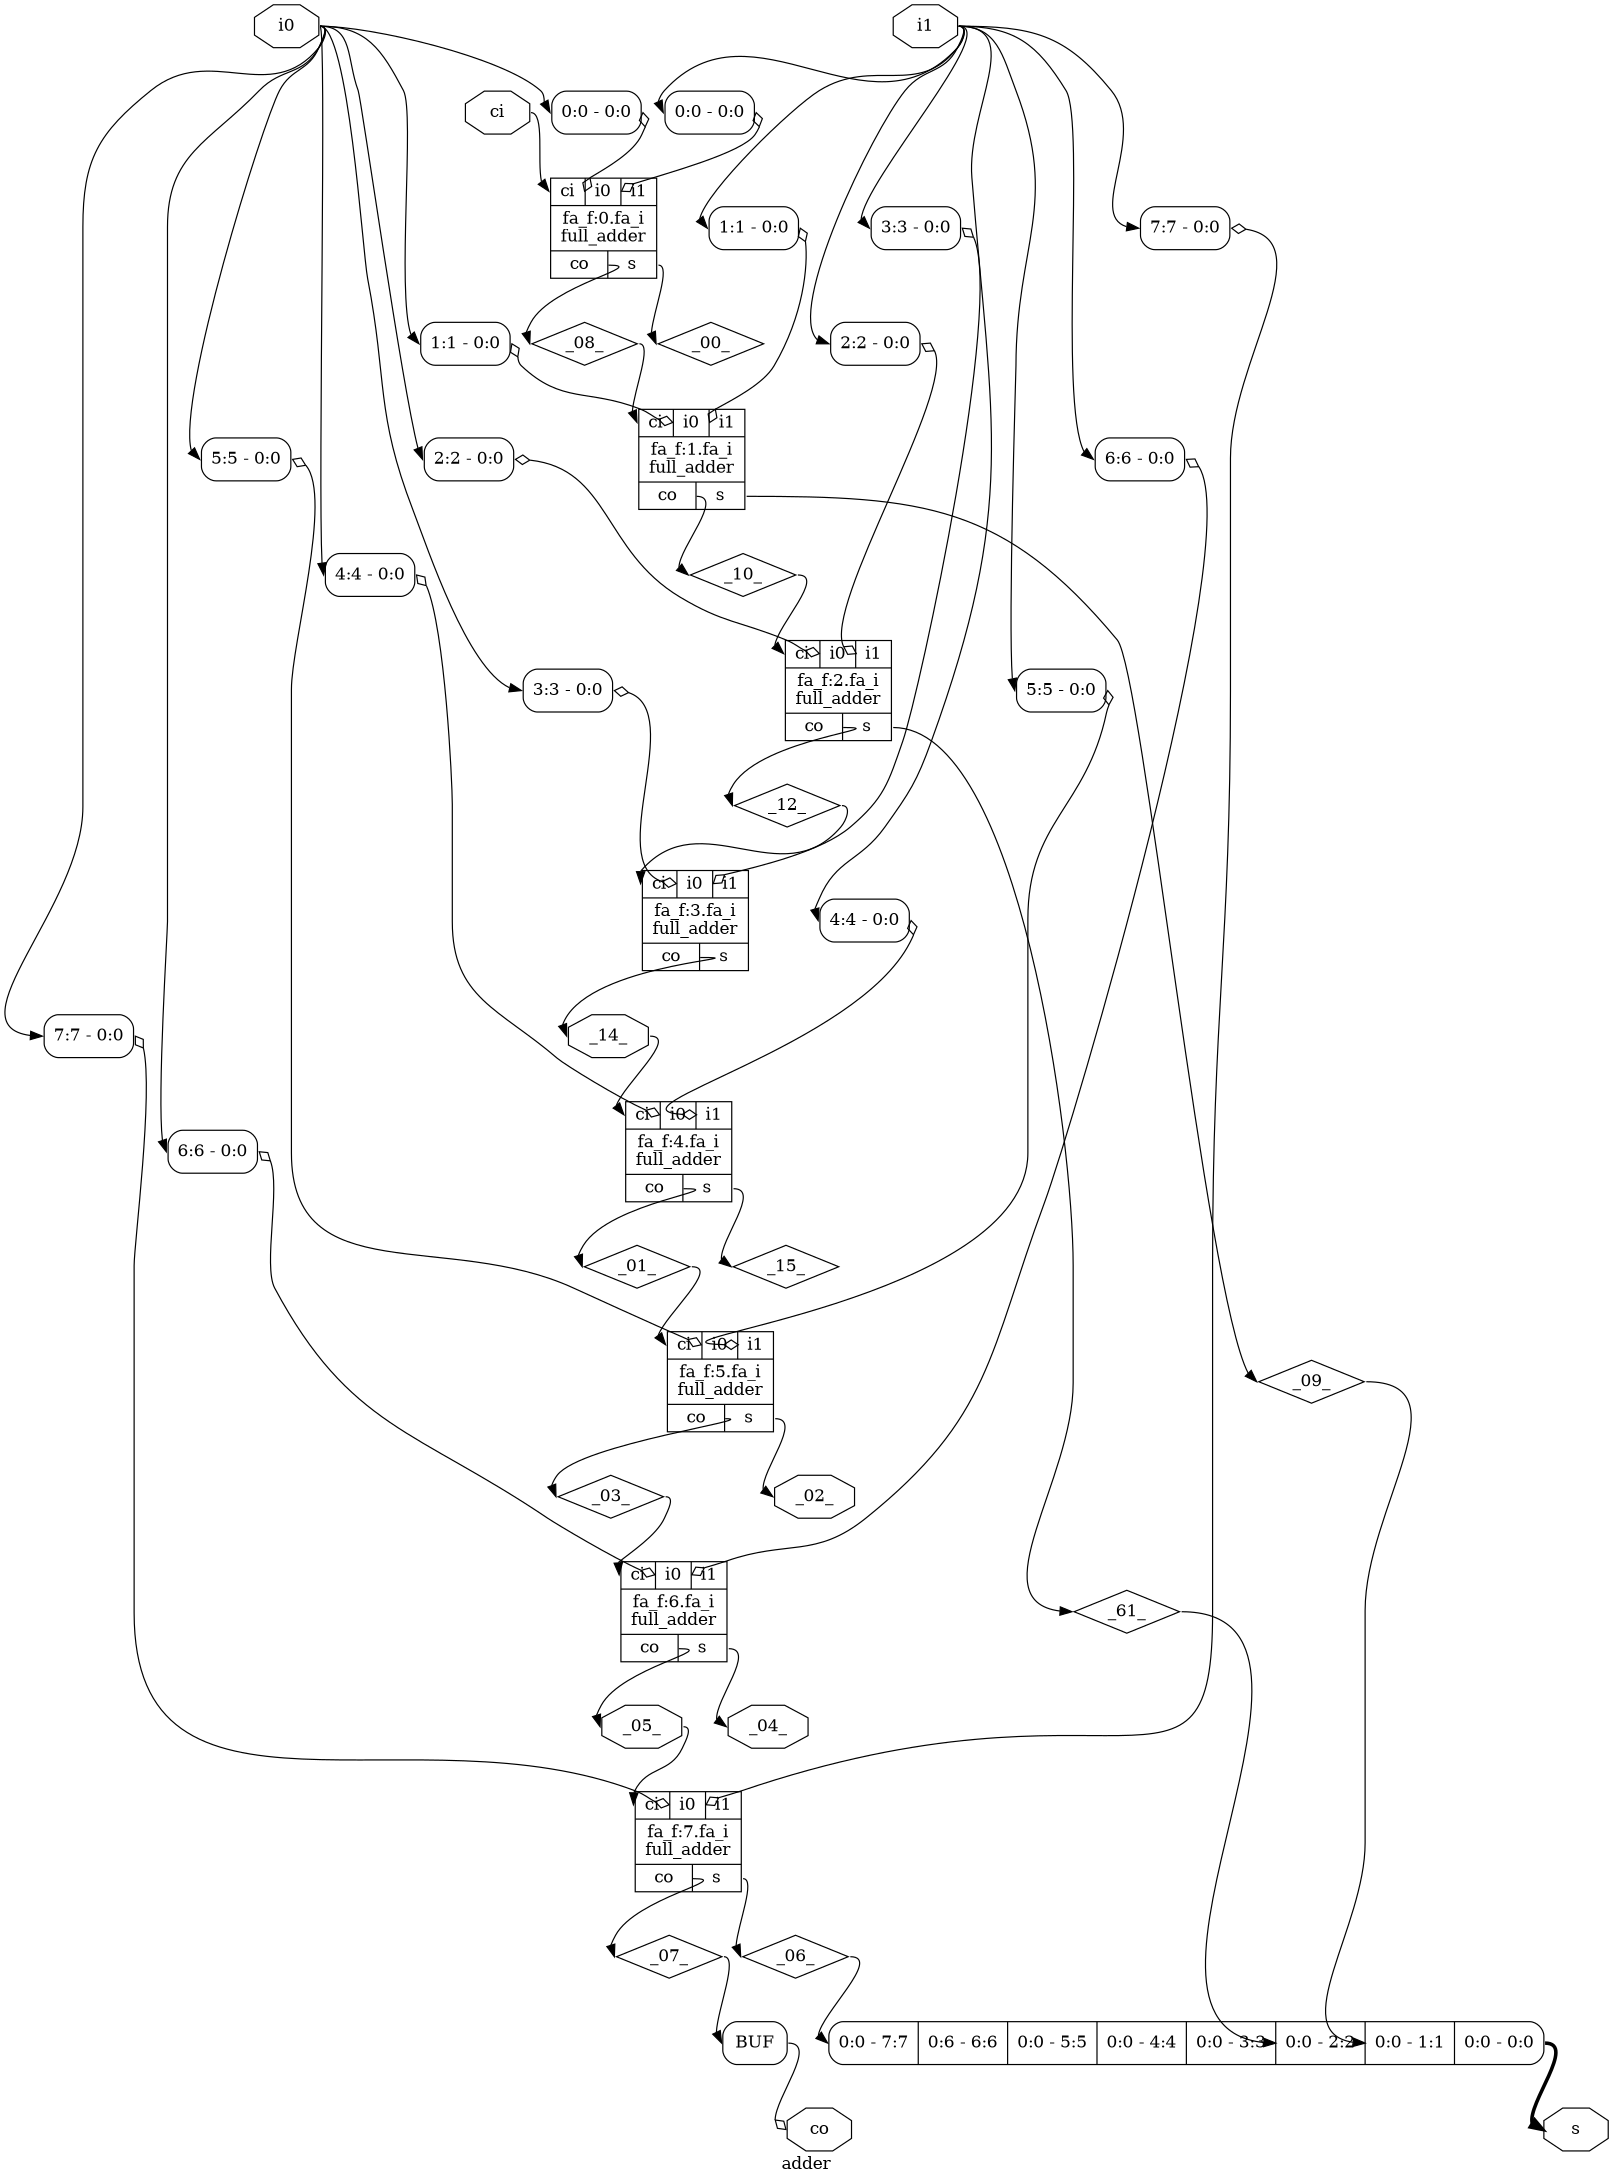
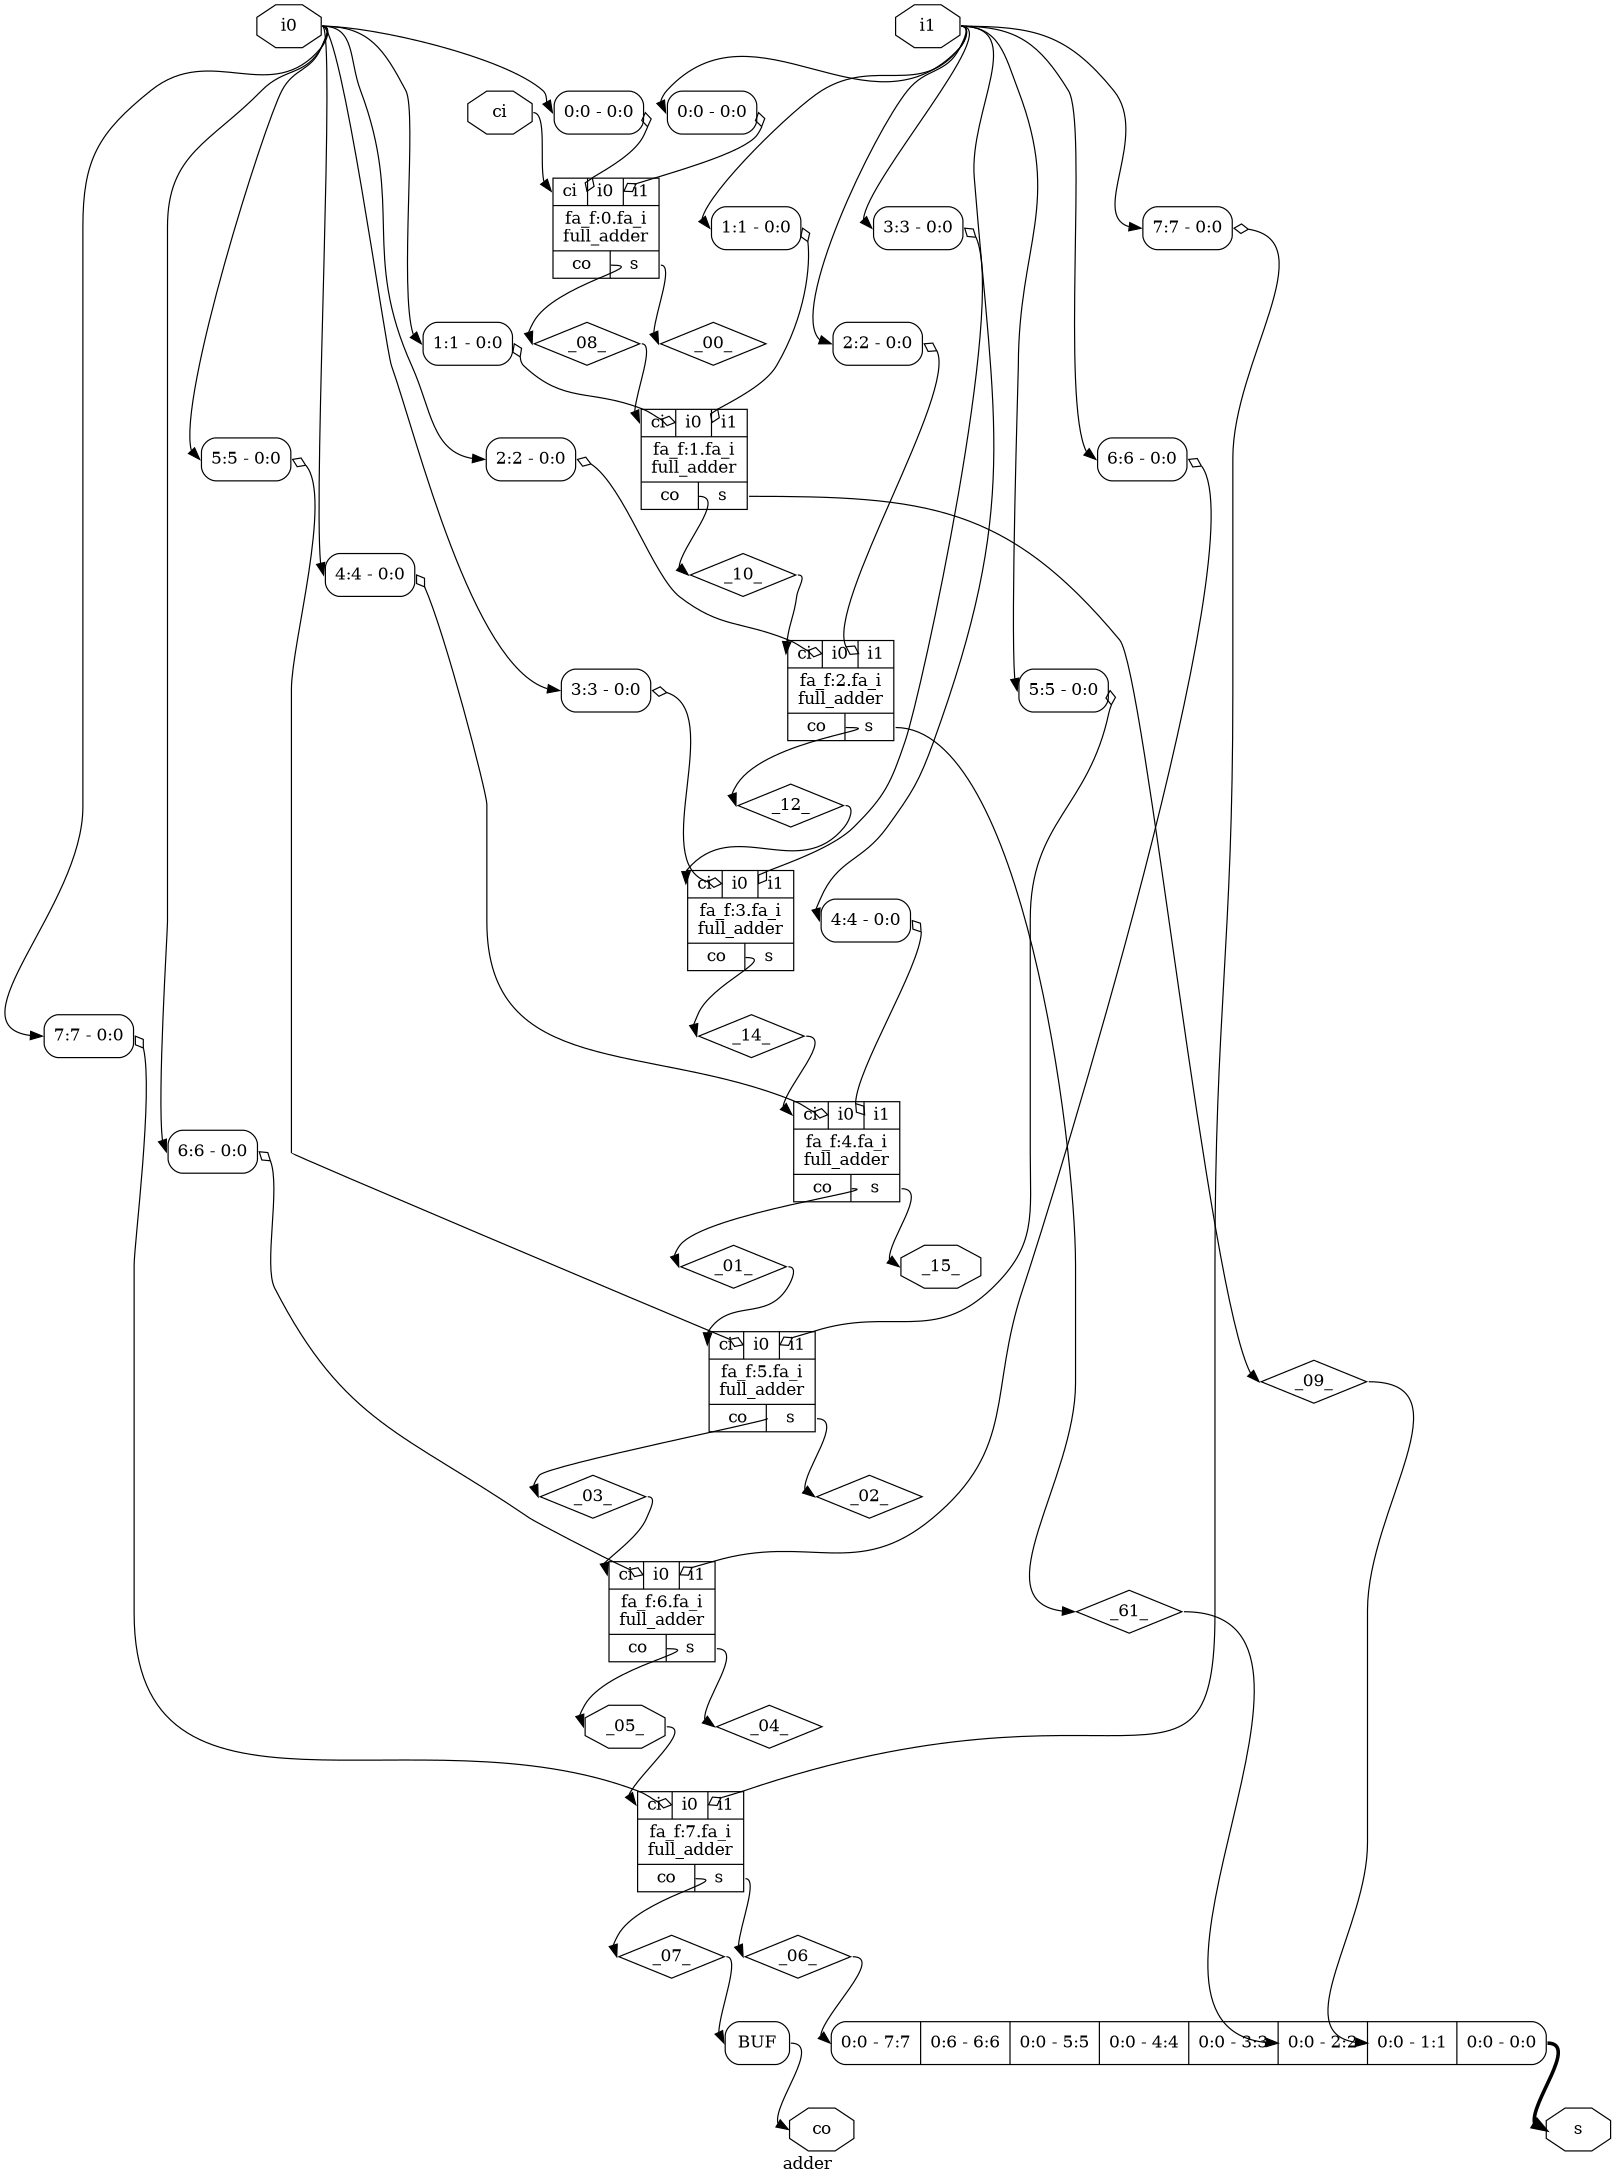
  digraph {
    label=adder
    rankdir=TB
    remincross=true
    node [shape=record]
    edge [color=black headport=w tailport=e]
    n1 [color=black fontcolor=black label=s shape=octagon]
    n2 [color=black fontcolor=black label=i1 shape=octagon]
    n3 [label="<s0> 7:7 - 0:0 " style=rounded]
    n4 [label="<s0> 6:6 - 0:0 " style=rounded]
    n5 [label="<s0> 5:5 - 0:0 " style=rounded]
    n6 [label="<s0> 4:4 - 0:0 " style=rounded]
    n7 [label="<s0> 3:3 - 0:0 " style=rounded]
    n8 [label="<s0> 2:2 - 0:0 " style=rounded]
    n9 [label="<s0> 1:1 - 0:0 " style=rounded]
    n10 [label="<s0> 0:0 - 0:0 " style=rounded]
    n11 [label="{{<p5> ci|<p3> i0|<p2> i1}|fa_f:7.fa_i\nfull_adder|{<p4> co|<p1> s}}"]
    n12 [label="{{<p5> ci|<p3> i0|<p2> i1}|fa_f:6.fa_i\nfull_adder|{<p4> co|<p1> s}}"]
    n13 [label="{{<p5> ci|<p3> i0|<p2> i1}|fa_f:5.fa_i\nfull_adder|{<p4> co|<p1> s}}"]
    n14 [label="{{<p5> ci|<p3> i0|<p2> i1}|fa_f:4.fa_i\nfull_adder|{<p4> co|<p1> s}}"]
    n15 [label="{{<p5> ci|<p3> i0|<p2> i1}|fa_f:3.fa_i\nfull_adder|{<p4> co|<p1> s}}"]
    n16 [label="{{<p5> ci|<p3> i0|<p2> i1}|fa_f:2.fa_i\nfull_adder|{<p4> co|<p1> s}}"]
    n17 [label="{{<p5> ci|<p3> i0|<p2> i1}|fa_f:1.fa_i\nfull_adder|{<p4> co|<p1> s}}"]
    n18 [label="{{<p5> ci|<p3> i0|<p2> i1}|fa_f:0.fa_i\nfull_adder|{<p4> co|<p1> s}}"]
    n19 [color=black fontcolor=black label=i0 shape=octagon]
    n20 [label="<s0> 7:7 - 0:0 " style=rounded]
    n21 [label="<s0> 6:6 - 0:0 " style=rounded]
    n22 [label="<s0> 5:5 - 0:0 " style=rounded]
    n23 [label="<s0> 4:4 - 0:0 " style=rounded]
    n24 [label="<s0> 3:3 - 0:0 " style=rounded]
    n25 [label="<s0> 2:2 - 0:0 " style=rounded]
    n26 [label="<s0> 1:1 - 0:0 " style=rounded]
    n27 [label="<s0> 0:0 - 0:0 " style=rounded]
    n28 [color=black fontcolor=black label=co shape=octagon]
    n29 [color=black fontcolor=black label=ci shape=octagon]
    n30 [color=black fontcolor=black label=_08_ shape=diamond]
    n31 [color=black fontcolor=black label=_00_ shape=diamond]
-   n32 [color=black fontcolor=black label=_15_ shape=diamond]
+   n32 [color=black fontcolor=black label=_15_ shape=octagon]
    n33 [label="<s7> 0:0 - 7:7 |<s6> 0:6 - 6:6 |<s5> 0:0 - 5:5 |<s4> 0:0 - 4:4 |<s3> 0:0 - 3:3 |<s2> 0:0 - 2:2 |<s1> 0:0 - 1:1 |<s0> 0:0 - 0:0 " style=rounded]
-   n34 [color=black fontcolor=black label=_14_ shape=octagon]
+   n34 [color=black fontcolor=black label=_14_ shape=diamond]
    n35 [color=black fontcolor=black label=_01_ shape=diamond]
    n36 [color=black fontcolor=black label=_12_ shape=diamond]
    n37 [color=black fontcolor=black label=_61_ shape=diamond]
    n38 [color=black fontcolor=black label=_10_ shape=diamond]
    n39 [color=black fontcolor=black label=_09_ shape=diamond]
    n40 [color=black fontcolor=black label=_07_ shape=diamond]
    n41 [label=BUF shape=box style=rounded]
    n42 [color=black fontcolor=black label=_06_ shape=diamond]
    n43 [color=black fontcolor=black label=_05_ shape=octagon]
-   n44 [color=black fontcolor=black label=_04_ shape=octagon]
+   n44 [color=black fontcolor=black label=_04_ shape=diamond]
    n45 [color=black fontcolor=black label=_03_ shape=diamond]
-   n46 [color=black fontcolor=black label=_02_ shape=octagon]
+   n46 [color=black fontcolor=black label=_02_ shape=diamond]
    n2 -> n3 [headport="s0:w"]
    n2 -> n4 [headport="s0:w"]
    n2 -> n5 [headport="s0:w"]
    n2 -> n6 [headport="s0:w"]
    n2 -> n7 [headport="s0:w"]
    n2 -> n8 [headport="s0:w"]
    n2 -> n9 [headport="s0:w"]
    n2 -> n10 [headport="s0:w"]
    n3 -> n11 [arrowhead=odiamond arrowtail=odiamond dir=both headport="p2:w"]
    n4 -> n12 [arrowhead=odiamond arrowtail=odiamond dir=both headport="p2:w"]
    n5 -> n13 [arrowhead=odiamond arrowtail=odiamond dir=both headport="p2:w"]
    n6 -> n14 [arrowhead=odiamond arrowtail=odiamond dir=both headport="p2:w"]
    n7 -> n15 [arrowhead=odiamond arrowtail=odiamond dir=both headport="p2:w"]
    n8 -> n16 [arrowhead=odiamond arrowtail=odiamond dir=both headport="p2:w"]
    n9 -> n17 [arrowhead=odiamond arrowtail=odiamond dir=both headport="p2:w"]
    n10 -> n18 [arrowhead=odiamond arrowtail=odiamond dir=both headport="p2:w"]
    n11 -> n40 [tailport="p4:e"]
    n11 -> n42 [tailport="p1:e"]
    n12 -> n43 [tailport="p4:e"]
    n12 -> n44 [tailport="p1:e"]
    n13 -> n45 [tailport="p4:e"]
    n13 -> n46 [tailport="p1:e"]
    n14 -> n32 [tailport="p1:e"]
    n14 -> n35 [tailport="p4:e"]
    n15 -> n34 [tailport="p4:e"]
    n16 -> n36 [tailport="p4:e"]
    n16 -> n37 [tailport="p1:e"]
    n17 -> n38 [tailport="p4:e"]
    n17 -> n39 [tailport="p1:e"]
    n18 -> n30 [tailport="p4:e"]
    n18 -> n31 [tailport="p1:e"]
    n19 -> n20 [headport="s0:w"]
    n19 -> n21 [headport="s0:w"]
    n19 -> n22 [headport="s0:w"]
    n19 -> n23 [headport="s0:w"]
    n19 -> n24 [headport="s0:w"]
    n19 -> n25 [headport="s0:w"]
    n19 -> n26 [headport="s0:w"]
    n19 -> n27 [headport="s0:w"]
    n20 -> n11 [arrowhead=odiamond arrowtail=odiamond dir=both headport="p3:w"]
    n21 -> n12 [arrowhead=odiamond arrowtail=odiamond dir=both headport="p3:w"]
    n22 -> n13 [arrowhead=odiamond arrowtail=odiamond dir=both headport="p3:w"]
    n23 -> n14 [arrowhead=odiamond arrowtail=odiamond dir=both headport="p3:w"]
    n24 -> n15 [arrowhead=odiamond arrowtail=odiamond dir=both headport="p3:w"]
    n25 -> n16 [arrowhead=odiamond arrowtail=odiamond dir=both headport="p3:w"]
    n26 -> n17 [arrowhead=odiamond arrowtail=odiamond dir=both headport="p3:w"]
    n27 -> n18 [arrowhead=odiamond arrowtail=odiamond dir=both headport="p3:w"]
    n29 -> n18 [headport="p5:w"]
    n30 -> n17 [headport="p5:w"]
    n33 -> n1 [style="setlinewidth(3)"]
    n34 -> n14 [headport="p5:w"]
    n35 -> n13 [headport="p5:w"]
    n36 -> n15 [headport="p5:w"]
    n37 -> n33 [headport="s2:w"]
    n38 -> n16 [headport="p5:w"]
    n39 -> n33 [headport="s1:w"]
    n40 -> n41 [headport="w:w"]
-   n41 -> n28 [tailport="e:e" arrowhead=odiamond]
+   n41 -> n28 [tailport="e:e"]
    n42 -> n33 [headport="s7:w"]
    n43 -> n11 [headport="p5:w"]
    n45 -> n12 [headport="p5:w"]
  }
